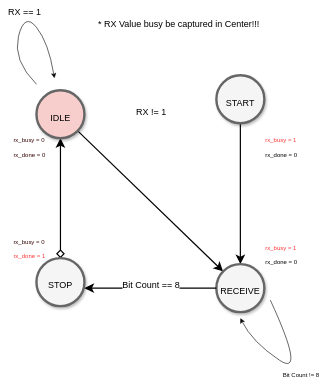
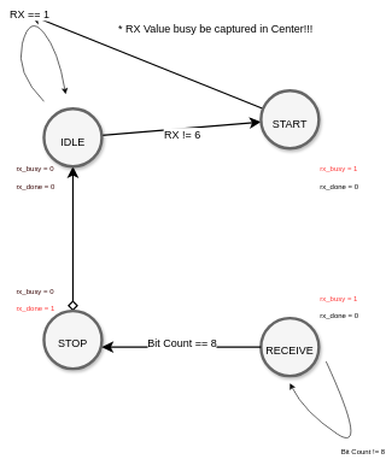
  <mxCell id="0" style=";html=1;" />
  <mxCell id="1" style=";html=1;" parent="0" />
- <mxCell id="2" style="edgeStyle=none;curved=1;html=1;startSize=10;endArrow=classic;endFill=1;endSize=10;strokeColor=#000000;strokeWidth=2;fontSize=12;startArrow=none;startFill=0;" parent="1" source="9" target="13" edge="1"><mxGeometry relative="1" as="geometry" /></mxCell>
+ <mxCell id="2" style="edgeStyle=none;curved=1;html=1;startSize=10;endArrow=classic;endFill=1;endSize=10;strokeColor=#000000;strokeWidth=2;fontSize=12;startArrow=none;startFill=0;" parent="1" source="9" target="11" edge="1"><mxGeometry relative="1" as="geometry" /></mxCell>
  <mxCell id="3" style="edgeStyle=none;curved=1;html=1;startSize=10;endFill=0;endSize=10;strokeWidth=2;fontSize=12;startArrow=classic;startFill=1;endArrow=diamond;" parent="1" source="9" target="12" edge="1"><mxGeometry relative="1" as="geometry" /></mxCell>
  <mxCell id="4" value="&lt;span style=&quot;font-size: 10px;&quot;&gt;Bit Count != 8&lt;/span&gt;" style="text;html=1;resizable=0;points=[];align=center;verticalAlign=middle;labelBackgroundColor=#ffffff;fontSize=20;" parent="3" vertex="1" connectable="0"><mxGeometry x="-0.074" y="-2" relative="1" as="geometry"><mxPoint x="402" y="297" as="offset" /></mxGeometry></mxCell>
  <mxCell id="5" value="&lt;span style=&quot;font-size: 10px;&quot;&gt;&lt;font color=&quot;#ff3333&quot;&gt;rx_busy = 1&lt;/font&gt;&lt;/span&gt;&lt;div&gt;&lt;span style=&quot;font-size: 10px;&quot;&gt;rx_done = 0&lt;/span&gt;&lt;/div&gt;" style="text;html=1;resizable=0;points=[];align=left;verticalAlign=middle;labelBackgroundColor=#ffffff;fontSize=20;" vertex="1" connectable="0" parent="3"><mxGeometry x="-0.074" y="-2" relative="1" as="geometry"><mxPoint x="342" y="-83" as="offset" /></mxGeometry></mxCell>
  <mxCell id="6" value="&lt;span style=&quot;font-size: 10px;&quot;&gt;&lt;font color=&quot;#ff3333&quot;&gt;rx_busy = 1&lt;/font&gt;&lt;/span&gt;&lt;div&gt;&lt;span style=&quot;font-size: 10px;&quot;&gt;rx_done = 0&lt;/span&gt;&lt;/div&gt;" style="text;html=1;resizable=0;points=[];align=left;verticalAlign=middle;labelBackgroundColor=#ffffff;fontSize=20;" vertex="1" connectable="0" parent="3"><mxGeometry x="-0.074" y="-2" relative="1" as="geometry"><mxPoint x="342" y="97" as="offset" /></mxGeometry></mxCell>
  <mxCell id="7" value="&lt;span style=&quot;font-size: 10px;&quot;&gt;&lt;font color=&quot;#330000&quot;&gt;rx_busy = 0&lt;/font&gt;&lt;/span&gt;&lt;div&gt;&lt;span style=&quot;font-size: 10px;&quot;&gt;&lt;font color=&quot;#ff3333&quot;&gt;rx_done = 1&lt;/font&gt;&lt;/span&gt;&lt;/div&gt;" style="text;html=1;resizable=0;points=[];align=left;verticalAlign=middle;labelBackgroundColor=#ffffff;fontSize=20;" vertex="1" connectable="0" parent="3"><mxGeometry x="-0.074" y="-2" relative="1" as="geometry"><mxPoint x="-78" y="87" as="offset" /></mxGeometry></mxCell>
  <mxCell id="8" value="&lt;span style=&quot;font-size: 10px;&quot;&gt;&lt;font color=&quot;#330000&quot;&gt;rx_busy = 0&lt;/font&gt;&lt;/span&gt;&lt;div&gt;&lt;span style=&quot;font-size: 10px;&quot;&gt;&lt;font color=&quot;#330000&quot;&gt;rx_done = 0&lt;/font&gt;&lt;/span&gt;&lt;/div&gt;" style="text;html=1;resizable=0;points=[];align=left;verticalAlign=middle;labelBackgroundColor=#ffffff;fontSize=20;" vertex="1" connectable="0" parent="3"><mxGeometry x="-0.074" y="-2" relative="1" as="geometry"><mxPoint x="-78" y="-83" as="offset" /></mxGeometry></mxCell>
- <mxCell id="9" value="&lt;span style=&quot;font-size: 15px;&quot;&gt;IDLE&lt;/span&gt;" style="ellipse;whiteSpace=wrap;html=1;rounded=0;shadow=1;strokeColor=#666666;strokeWidth=4;fontSize=30;align=center;fillColor=#f8cecc;" parent="1" vertex="1"><mxGeometry x="60" y="150" width="80" height="80" as="geometry" /></mxCell>
- <mxCell id="10" style="edgeStyle=none;curved=1;html=1;startSize=10;endFill=1;endSize=10;strokeWidth=2;fontSize=12;startArrow=none;startFill=0;" parent="1" source="11" target="13" edge="1"><mxGeometry relative="1" as="geometry" /></mxCell>
+ <mxCell id="9" value="&lt;span style=&quot;font-size: 15px;&quot;&gt;IDLE&lt;/span&gt;" style="ellipse;whiteSpace=wrap;html=1;rounded=0;shadow=1;strokeColor=#666666;strokeWidth=4;fontSize=30;align=center;fillColor=#f5f5f5;" parent="1" vertex="1"><mxGeometry x="60" y="150" width="80" height="80" as="geometry" /></mxCell>
+ <mxCell id="10" style="edgeStyle=none;curved=1;html=1;startSize=10;endFill=1;endSize=10;strokeWidth=2;fontSize=12;startArrow=none;startFill=0;" parent="1" source="11" target="19" edge="1"><mxGeometry relative="1" as="geometry" /></mxCell>
  <mxCell id="11" value="&lt;span style=&quot;font-size: 15px;&quot;&gt;START&lt;/span&gt;" style="ellipse;whiteSpace=wrap;html=1;rounded=0;shadow=1;strokeColor=#666666;strokeWidth=4;fontSize=30;align=center;fillColor=#f5f5f5;" parent="1" vertex="1"><mxGeometry x="360" y="125" width="80" height="80" as="geometry" /></mxCell>
  <mxCell id="12" value="&lt;span style=&quot;font-size: 15px;&quot;&gt;STOP&lt;/span&gt;" style="ellipse;whiteSpace=wrap;html=1;rounded=0;shadow=1;strokeColor=#666666;strokeWidth=4;fontSize=30;align=center;fillColor=#f5f5f5;" parent="1" vertex="1"><mxGeometry x="60" y="430" width="80" height="80" as="geometry" /></mxCell>
  <mxCell id="13" value="&lt;font style=&quot;font-size: 15px;&quot;&gt;RECEIVE&lt;/font&gt;" style="ellipse;whiteSpace=wrap;html=1;rounded=0;shadow=1;strokeColor=#666666;strokeWidth=4;fontSize=30;align=center;fillColor=#f5f5f5;direction=south;" parent="1" vertex="1"><mxGeometry x="360" y="440" width="80" height="80" as="geometry" /></mxCell>
  <mxCell id="14" value="" style="curved=1;endArrow=classic;html=1;rounded=0;" parent="1" edge="1"><mxGeometry width="50" height="50" relative="1" as="geometry"><mxPoint x="450" y="500" as="sourcePoint" /><mxPoint x="400" y="530" as="targetPoint" /><Array as="points"><mxPoint x="510" y="630" /><mxPoint x="420" y="570" /></Array></mxGeometry></mxCell>
  <mxCell id="15" style="edgeStyle=none;curved=1;html=1;startSize=10;endArrow=classic;endFill=1;endSize=10;strokeColor=#000000;strokeWidth=2;fontSize=12;startArrow=none;startFill=0;" edge="1" parent="1"><mxGeometry relative="1" as="geometry"><mxPoint x="360" y="480" as="sourcePoint" /><mxPoint x="140" y="480" as="targetPoint" /></mxGeometry></mxCell>
- <mxCell id="16" value="&lt;font style=&quot;font-size: 15px;&quot;&gt;RX != 1&lt;/font&gt;" style="edgeLabel;html=1;align=center;verticalAlign=middle;resizable=0;points=[];" vertex="1" connectable="0" parent="1"><mxGeometry x="250" y="184" as="geometry" /></mxCell>
+ <mxCell id="16" value="&lt;font style=&quot;font-size: 15px;&quot;&gt;RX != 6&lt;/font&gt;" style="edgeLabel;html=1;align=center;verticalAlign=middle;resizable=0;points=[];" vertex="1" connectable="0" parent="1"><mxGeometry x="250" y="184" as="geometry" /></mxCell>
  <mxCell id="17" value="&lt;span style=&quot;font-size: 15px;&quot;&gt;Bit Count == 8&lt;/span&gt;" style="edgeLabel;html=1;align=center;verticalAlign=middle;resizable=0;points=[];" vertex="1" connectable="0" parent="1"><mxGeometry x="250" y="473" as="geometry" /></mxCell>
  <mxCell id="18" value="" style="curved=1;endArrow=classic;html=1;rounded=0;" edge="1" parent="1"><mxGeometry width="50" height="50" relative="1" as="geometry"><mxPoint x="60" y="140" as="sourcePoint" /><mxPoint x="90" y="130" as="targetPoint" /><Array as="points"><mxPoint x="20" y="100" /><mxPoint x="40" y="20" /><mxPoint x="80" y="70" /></Array></mxGeometry></mxCell>
  <mxCell id="19" value="&lt;font style=&quot;font-size: 15px;&quot;&gt;RX == 1&lt;/font&gt;" style="edgeLabel;html=1;align=center;verticalAlign=middle;resizable=0;points=[];" vertex="1" connectable="0" parent="1"><mxGeometry x="40" y="20" as="geometry"><mxPoint x="-1" y="-2" as="offset" /></mxGeometry></mxCell>
  <mxCell id="20" value="&lt;font style=&quot;font-size: 15px;&quot;&gt;* RX Value busy be captured in Center!!!&lt;/font&gt;" style="edgeLabel;html=1;align=center;verticalAlign=middle;resizable=0;points=[];" vertex="1" connectable="0" parent="1"><mxGeometry x="297" y="40" as="geometry"><mxPoint x="-1" y="-2" as="offset" /></mxGeometry></mxCell>
